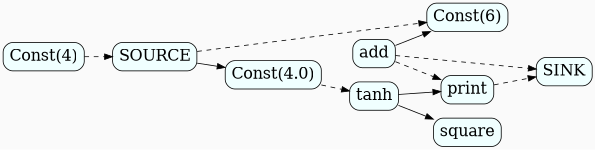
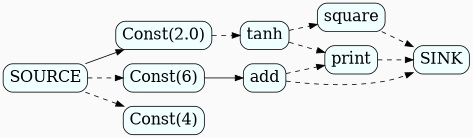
  digraph {
    bgcolor=gray98
    rankdir=LR
    node [fillcolor=azure fontsize=20 shape=box style="filled,rounded"]
    edge [style=dashed]
    SOURCE
-   "Const(2.0)" [label="Const(4.0)"]
+   "Const(2.0)"
    n3 [label="Const(6)"]
    "Const(4)"
    tanh
    add
    square
    print
    SINK
    SOURCE -> "Const(2.0)" [style=solid]
    SOURCE -> n3
-   "Const(4)" -> SOURCE
+   SOURCE -> "Const(4)"
    "Const(2.0)" -> tanh
-   add -> n3 [style=""]
-   tanh -> square [style=""]
-   tanh -> print [style=solid]
+   n3 -> add [style=""]
+   tanh -> square
+   tanh -> print
    add -> print
    add -> SINK
+   square -> SINK
    print -> SINK
  }
